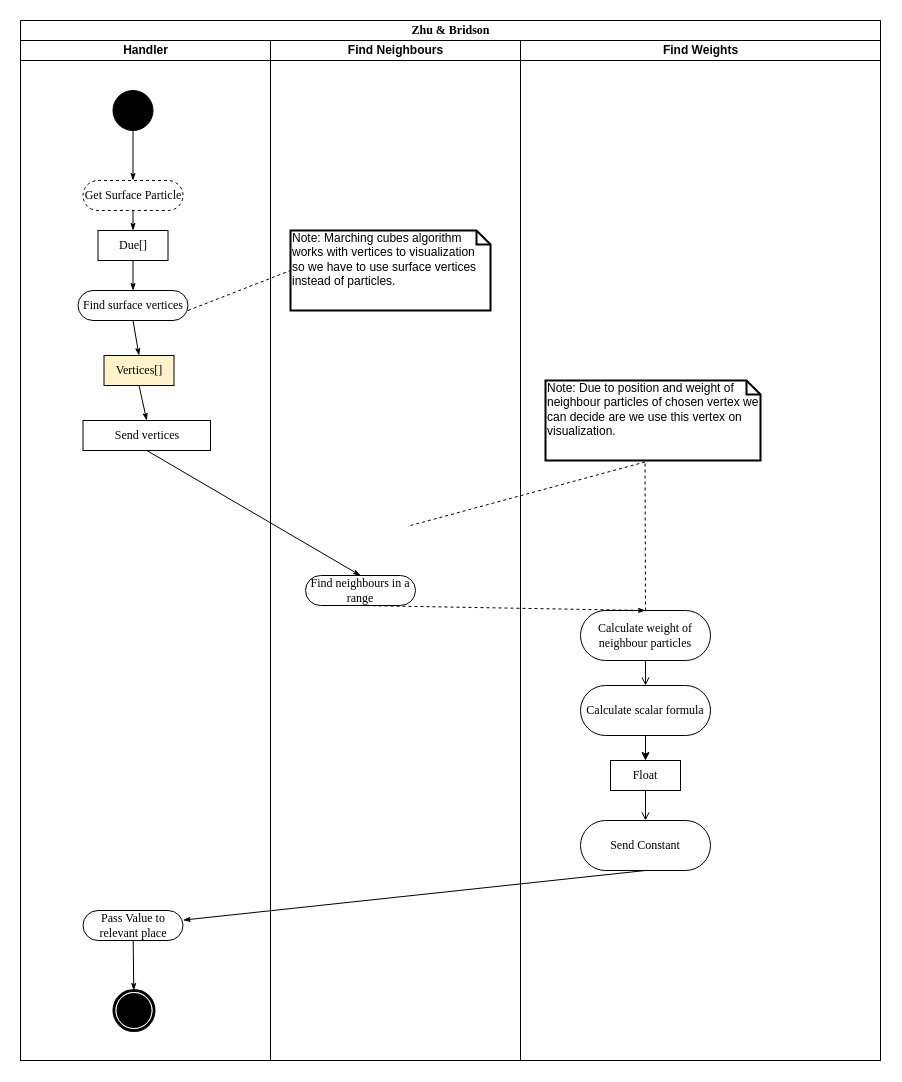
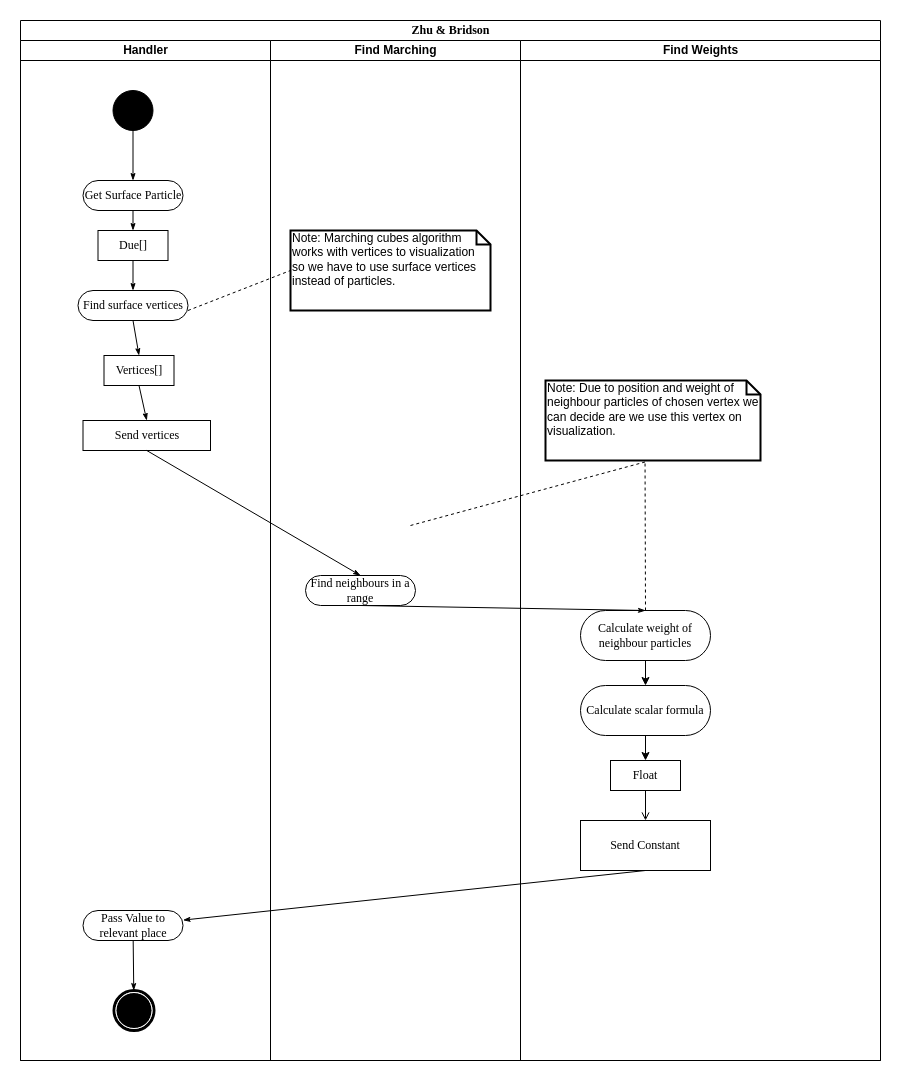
  <mxCell id="0" />
  <mxCell id="1" parent="0" />
  <mxCell id="2" value="Zhu &amp;amp; Bridson" style="swimlane;html=1;childLayout=stackLayout;startSize=20;rounded=0;shadow=0;comic=0;labelBackgroundColor=none;strokeWidth=1;fontFamily=Verdana;fontSize=12;align=center;" parent="1" vertex="1"><mxGeometry x="20" y="20" width="860" height="1040" as="geometry" /></mxCell>
  <mxCell id="3" value="Handler" style="swimlane;html=1;startSize=20;" parent="2" vertex="1"><mxGeometry y="20" width="250" height="1020" as="geometry" /></mxCell>
  <mxCell id="4" value="" style="ellipse;whiteSpace=wrap;html=1;rounded=0;shadow=0;comic=0;labelBackgroundColor=none;strokeWidth=1;fillColor=#000000;fontFamily=Verdana;fontSize=12;align=center;" parent="3" vertex="1"><mxGeometry x="92.5" y="50" width="40" height="40" as="geometry" /></mxCell>
- <mxCell id="5" value="Get Surface Particle" style="rounded=1;whiteSpace=wrap;html=1;shadow=0;comic=0;labelBackgroundColor=none;strokeWidth=1;fontFamily=Verdana;fontSize=12;align=center;arcSize=50;dashed=1;" parent="3" vertex="1"><mxGeometry x="62.5" y="140" width="100" height="30" as="geometry" /></mxCell>
+ <mxCell id="5" value="Get Surface Particle" style="rounded=1;whiteSpace=wrap;html=1;shadow=0;comic=0;labelBackgroundColor=none;strokeWidth=1;fontFamily=Verdana;fontSize=12;align=center;arcSize=50;" parent="3" vertex="1"><mxGeometry x="62.5" y="140" width="100" height="30" as="geometry" /></mxCell>
  <mxCell id="6" style="edgeStyle=orthogonalEdgeStyle;rounded=0;html=1;labelBackgroundColor=none;startArrow=none;startFill=0;startSize=5;endArrow=classicThin;endFill=1;endSize=5;jettySize=auto;orthogonalLoop=1;strokeWidth=1;fontFamily=Verdana;fontSize=12" parent="3" source="4" target="5" edge="1"><mxGeometry relative="1" as="geometry" /></mxCell>
  <mxCell id="7" value="Due[]" style="rounded=0;whiteSpace=wrap;html=1;shadow=0;comic=0;labelBackgroundColor=none;strokeWidth=1;fontFamily=Verdana;fontSize=12;align=center;arcSize=50;" parent="3" vertex="1"><mxGeometry x="77.5" y="190" width="70" height="30" as="geometry" /></mxCell>
  <mxCell id="8" style="edgeStyle=none;rounded=0;html=1;labelBackgroundColor=none;startArrow=none;startFill=0;startSize=5;endArrow=classicThin;endFill=1;endSize=5;jettySize=auto;orthogonalLoop=1;strokeWidth=1;fontFamily=Verdana;fontSize=12;exitX=0.5;exitY=1;exitDx=0;exitDy=0;entryX=0.5;entryY=0;entryDx=0;entryDy=0;" parent="3" source="5" target="7" edge="1"><mxGeometry relative="1" as="geometry"><mxPoint x="117.5" y="400" as="sourcePoint" /><mxPoint x="117.5" y="440" as="targetPoint" /></mxGeometry></mxCell>
  <mxCell id="9" value="Find surface vertices" style="rounded=1;whiteSpace=wrap;html=1;shadow=0;comic=0;labelBackgroundColor=none;strokeWidth=1;fontFamily=Verdana;fontSize=12;align=center;arcSize=50;" parent="3" vertex="1"><mxGeometry x="57.5" y="250" width="110" height="30" as="geometry" /></mxCell>
  <mxCell id="10" style="edgeStyle=none;rounded=0;html=1;labelBackgroundColor=none;startArrow=none;startFill=0;startSize=5;endArrow=classicThin;endFill=1;endSize=5;jettySize=auto;orthogonalLoop=1;strokeWidth=1;fontFamily=Verdana;fontSize=12;exitX=0.5;exitY=1;exitDx=0;exitDy=0;entryX=0.5;entryY=0;entryDx=0;entryDy=0;" parent="3" source="7" target="9" edge="1"><mxGeometry relative="1" as="geometry"><mxPoint x="190" y="245" as="sourcePoint" /><mxPoint x="190" y="305" as="targetPoint" /></mxGeometry></mxCell>
  <mxCell id="11" value="Send vertices" style="whiteSpace=wrap;html=1;shadow=0;comic=0;labelBackgroundColor=none;strokeWidth=1;fontFamily=Verdana;fontSize=12;align=center;arcSize=50;rounded=0;" parent="3" vertex="1"><mxGeometry x="62.5" y="380" width="127.5" height="30" as="geometry" /></mxCell>
  <mxCell id="12" style="edgeStyle=none;rounded=0;html=1;labelBackgroundColor=none;startArrow=none;startFill=0;startSize=5;endArrow=classicThin;endFill=1;endSize=5;jettySize=auto;orthogonalLoop=1;strokeWidth=1;fontFamily=Verdana;fontSize=12;exitX=0.5;exitY=1;exitDx=0;exitDy=0;entryX=0.5;entryY=0;entryDx=0;entryDy=0;" parent="3" source="9" target="16" edge="1"><mxGeometry relative="1" as="geometry"><mxPoint x="122.5" y="230" as="sourcePoint" /><mxPoint x="123" y="280" as="targetPoint" /></mxGeometry></mxCell>
  <mxCell id="13" value="" style="shape=mxgraph.bpmn.shape;html=1;verticalLabelPosition=bottom;labelBackgroundColor=#ffffff;verticalAlign=top;perimeter=ellipsePerimeter;outline=end;symbol=terminate;rounded=0;shadow=0;comic=0;strokeWidth=1;fontFamily=Verdana;fontSize=12;align=center;" parent="3" vertex="1"><mxGeometry x="93.5" y="950" width="40" height="40" as="geometry" /></mxCell>
  <mxCell id="14" value="Pass Value to relevant place" style="rounded=1;whiteSpace=wrap;html=1;shadow=0;comic=0;labelBackgroundColor=none;strokeWidth=1;fontFamily=Verdana;fontSize=12;align=center;arcSize=50;" parent="3" vertex="1"><mxGeometry x="62.5" y="870" width="100" height="30" as="geometry" /></mxCell>
  <mxCell id="15" style="edgeStyle=none;rounded=0;html=1;labelBackgroundColor=none;startArrow=none;startFill=0;startSize=5;endArrow=classicThin;endFill=1;endSize=5;jettySize=auto;orthogonalLoop=1;strokeWidth=1;fontFamily=Verdana;fontSize=12" parent="3" source="14" target="13" edge="1"><mxGeometry relative="1" as="geometry" /></mxCell>
- <mxCell id="16" value="Vertices[]" style="rounded=0;whiteSpace=wrap;html=1;shadow=0;comic=0;labelBackgroundColor=none;strokeWidth=1;fontFamily=Verdana;fontSize=12;align=center;arcSize=50;fillColor=#fff2cc;" parent="3" vertex="1"><mxGeometry x="83.5" y="315" width="70" height="30" as="geometry" /></mxCell>
+ <mxCell id="16" value="Vertices[]" style="rounded=0;whiteSpace=wrap;html=1;shadow=0;comic=0;labelBackgroundColor=none;strokeWidth=1;fontFamily=Verdana;fontSize=12;align=center;arcSize=50;" parent="3" vertex="1"><mxGeometry x="83.5" y="315" width="70" height="30" as="geometry" /></mxCell>
  <mxCell id="17" style="edgeStyle=none;rounded=0;html=1;labelBackgroundColor=none;startArrow=none;startFill=0;startSize=5;endArrow=classicThin;endFill=1;endSize=5;jettySize=auto;orthogonalLoop=1;strokeWidth=1;fontFamily=Verdana;fontSize=12;exitX=0.5;exitY=1;exitDx=0;exitDy=0;entryX=0.5;entryY=0;entryDx=0;entryDy=0;" parent="3" source="16" target="11" edge="1"><mxGeometry relative="1" as="geometry"><mxPoint x="122.5" y="290" as="sourcePoint" /><mxPoint x="63.5" y="320" as="targetPoint" /></mxGeometry></mxCell>
  <mxCell id="18" value="" style="endArrow=none;dashed=1;html=1;entryX=0;entryY=0.5;entryDx=0;entryDy=0;entryPerimeter=0;" edge="1" parent="3" target="21"><mxGeometry width="50" height="50" relative="1" as="geometry"><mxPoint x="167.5" y="270" as="sourcePoint" /><mxPoint x="217.5" y="220" as="targetPoint" /></mxGeometry></mxCell>
- <mxCell id="19" value="Find Neighbours" style="swimlane;html=1;startSize=20;" parent="2" vertex="1"><mxGeometry x="250" y="20" width="250" height="1020" as="geometry" /></mxCell>
+ <mxCell id="19" value="Find Marching" style="swimlane;html=1;startSize=20;" parent="2" vertex="1"><mxGeometry x="250" y="20" width="250" height="1020" as="geometry" /></mxCell>
  <mxCell id="20" value="Find neighbours in a range" style="rounded=1;whiteSpace=wrap;html=1;shadow=0;comic=0;labelBackgroundColor=none;strokeWidth=1;fontFamily=Verdana;fontSize=12;align=center;arcSize=50;" parent="19" vertex="1"><mxGeometry x="35" y="535" width="110" height="30" as="geometry" /></mxCell>
  <mxCell id="21" value="Note: Marching cubes algorithm works with vertices to&amp;nbsp;visualization so we have to use surface vertices instead of particles." style="shape=note;whiteSpace=wrap;html=1;size=14;verticalAlign=top;align=left;spacingTop=-6;strokeWidth=2;" parent="19" vertex="1"><mxGeometry x="20" y="190" width="200" height="80" as="geometry" /></mxCell>
  <mxCell id="22" value="" style="endArrow=none;dashed=1;html=1;entryX=0.465;entryY=1.017;entryDx=0;entryDy=0;entryPerimeter=0;" edge="1" parent="19" target="31"><mxGeometry width="50" height="50" relative="1" as="geometry"><mxPoint x="140" y="485" as="sourcePoint" /><mxPoint x="250" y="420" as="targetPoint" /></mxGeometry></mxCell>
  <mxCell id="23" value="Find Weights" style="swimlane;html=1;startSize=20;" parent="2" vertex="1"><mxGeometry x="500" y="20" width="360" height="1020" as="geometry" /></mxCell>
  <mxCell id="24" value="Calculate weight of neighbour particles" style="rounded=1;whiteSpace=wrap;html=1;shadow=0;comic=0;labelBackgroundColor=none;strokeWidth=1;fontFamily=Verdana;fontSize=12;align=center;arcSize=50;" parent="23" vertex="1"><mxGeometry x="60" y="570" width="130" height="50" as="geometry" /></mxCell>
  <mxCell id="25" value="Calculate scalar formula" style="rounded=1;whiteSpace=wrap;html=1;shadow=0;comic=0;labelBackgroundColor=none;strokeWidth=1;fontFamily=Verdana;fontSize=12;align=center;arcSize=50;" parent="23" vertex="1"><mxGeometry x="60" y="645" width="130" height="50" as="geometry" /></mxCell>
- <mxCell id="26" value="Send Constant" style="rounded=1;whiteSpace=wrap;html=1;shadow=0;comic=0;labelBackgroundColor=none;strokeWidth=1;fontFamily=Verdana;fontSize=12;align=center;arcSize=50;" parent="23" vertex="1"><mxGeometry x="60" y="780" width="130" height="50" as="geometry" /></mxCell>
+ <mxCell id="26" value="Send Constant" style="whiteSpace=wrap;html=1;shadow=0;comic=0;labelBackgroundColor=none;strokeWidth=1;fontFamily=Verdana;fontSize=12;align=center;arcSize=50;rounded=0;" parent="23" vertex="1"><mxGeometry x="60" y="780" width="130" height="50" as="geometry" /></mxCell>
  <mxCell id="27" value="Float" style="rounded=0;whiteSpace=wrap;html=1;shadow=0;comic=0;labelBackgroundColor=none;strokeWidth=1;fontFamily=Verdana;fontSize=12;align=center;arcSize=50;" parent="23" vertex="1"><mxGeometry x="90" y="720" width="70" height="30" as="geometry" /></mxCell>
  <mxCell id="28" value="" style="endArrow=open;html=1;entryX=0.5;entryY=0;entryDx=0;entryDy=0;exitX=0.5;exitY=1;exitDx=0;exitDy=0;" parent="23" source="27" target="26" edge="1"><mxGeometry width="50" height="50" relative="1" as="geometry"><mxPoint x="-100" y="740" as="sourcePoint" /><mxPoint x="-50" y="690" as="targetPoint" /></mxGeometry></mxCell>
  <mxCell id="29" value="" style="endArrow=classic;html=1;entryX=0.5;entryY=0;entryDx=0;entryDy=0;exitX=0.5;exitY=1;exitDx=0;exitDy=0;" parent="23" source="25" target="27" edge="1"><mxGeometry width="50" height="50" relative="1" as="geometry"><mxPoint x="125" y="800" as="sourcePoint" /><mxPoint x="145" y="880" as="targetPoint" /></mxGeometry></mxCell>
- <mxCell id="30" value="" style="endArrow=open;html=1;entryX=0.5;entryY=0;entryDx=0;entryDy=0;exitX=0.5;exitY=1;exitDx=0;exitDy=0;" parent="23" source="24" target="25" edge="1"><mxGeometry width="50" height="50" relative="1" as="geometry"><mxPoint x="135" y="720" as="sourcePoint" /><mxPoint x="135" y="770" as="targetPoint" /></mxGeometry></mxCell>
+ <mxCell id="30" value="" style="endArrow=classic;html=1;entryX=0.5;entryY=0;entryDx=0;entryDy=0;exitX=0.5;exitY=1;exitDx=0;exitDy=0;" parent="23" source="24" target="25" edge="1"><mxGeometry width="50" height="50" relative="1" as="geometry"><mxPoint x="135" y="720" as="sourcePoint" /><mxPoint x="135" y="770" as="targetPoint" /></mxGeometry></mxCell>
  <mxCell id="31" value="Note: Due to position and weight of neighbour particles of chosen vertex we can decide are we use this vertex on visualization." style="shape=note;whiteSpace=wrap;html=1;size=14;verticalAlign=top;align=left;spacingTop=-6;strokeWidth=2;" vertex="1" parent="23"><mxGeometry x="25" y="340" width="215" height="80" as="geometry" /></mxCell>
  <mxCell id="32" value="" style="endArrow=none;dashed=1;html=1;entryX=0.463;entryY=1.005;entryDx=0;entryDy=0;entryPerimeter=0;exitX=0.5;exitY=0;exitDx=0;exitDy=0;" edge="1" parent="23" source="24" target="31"><mxGeometry width="50" height="50" relative="1" as="geometry"><mxPoint x="50" y="533.64" as="sourcePoint" /><mxPoint x="284.975" y="470.0" as="targetPoint" /></mxGeometry></mxCell>
  <mxCell id="33" style="edgeStyle=none;rounded=0;html=1;labelBackgroundColor=none;startArrow=none;startFill=0;startSize=5;endArrow=classicThin;endFill=1;endSize=5;jettySize=auto;orthogonalLoop=1;strokeWidth=1;fontFamily=Verdana;fontSize=12;exitX=0.5;exitY=1;exitDx=0;exitDy=0;entryX=0.5;entryY=0;entryDx=0;entryDy=0;" parent="2" source="11" target="20" edge="1"><mxGeometry relative="1" as="geometry"><mxPoint x="132.5" y="260" as="sourcePoint" /><mxPoint x="384.5" y="460" as="targetPoint" /></mxGeometry></mxCell>
- <mxCell id="34" style="edgeStyle=none;rounded=0;html=1;labelBackgroundColor=none;startArrow=none;startFill=0;startSize=5;endArrow=classicThin;endFill=1;endSize=5;jettySize=auto;orthogonalLoop=1;strokeWidth=1;fontFamily=Verdana;fontSize=12;exitX=0.5;exitY=1;exitDx=0;exitDy=0;entryX=0.5;entryY=0;entryDx=0;entryDy=0;dashed=1;" parent="2" source="20" target="24" edge="1"><mxGeometry relative="1" as="geometry"><mxPoint x="123" y="400" as="sourcePoint" /><mxPoint x="375" y="430" as="targetPoint" /></mxGeometry></mxCell>
+ <mxCell id="34" style="edgeStyle=none;rounded=0;html=1;labelBackgroundColor=none;startArrow=none;startFill=0;startSize=5;endArrow=classicThin;endFill=1;endSize=5;jettySize=auto;orthogonalLoop=1;strokeWidth=1;fontFamily=Verdana;fontSize=12;exitX=0.5;exitY=1;exitDx=0;exitDy=0;entryX=0.5;entryY=0;entryDx=0;entryDy=0;" parent="2" source="20" target="24" edge="1"><mxGeometry relative="1" as="geometry"><mxPoint x="123" y="400" as="sourcePoint" /><mxPoint x="375" y="430" as="targetPoint" /></mxGeometry></mxCell>
  <mxCell id="35" style="edgeStyle=none;rounded=0;html=1;labelBackgroundColor=none;startArrow=none;startFill=0;startSize=5;endArrow=classicThin;endFill=1;endSize=5;jettySize=auto;orthogonalLoop=1;strokeWidth=1;fontFamily=Verdana;fontSize=12;exitX=0.5;exitY=1;exitDx=0;exitDy=0;" parent="2" source="26" target="14" edge="1"><mxGeometry relative="1" as="geometry"><mxPoint x="630" y="685" as="sourcePoint" /></mxGeometry></mxCell>
